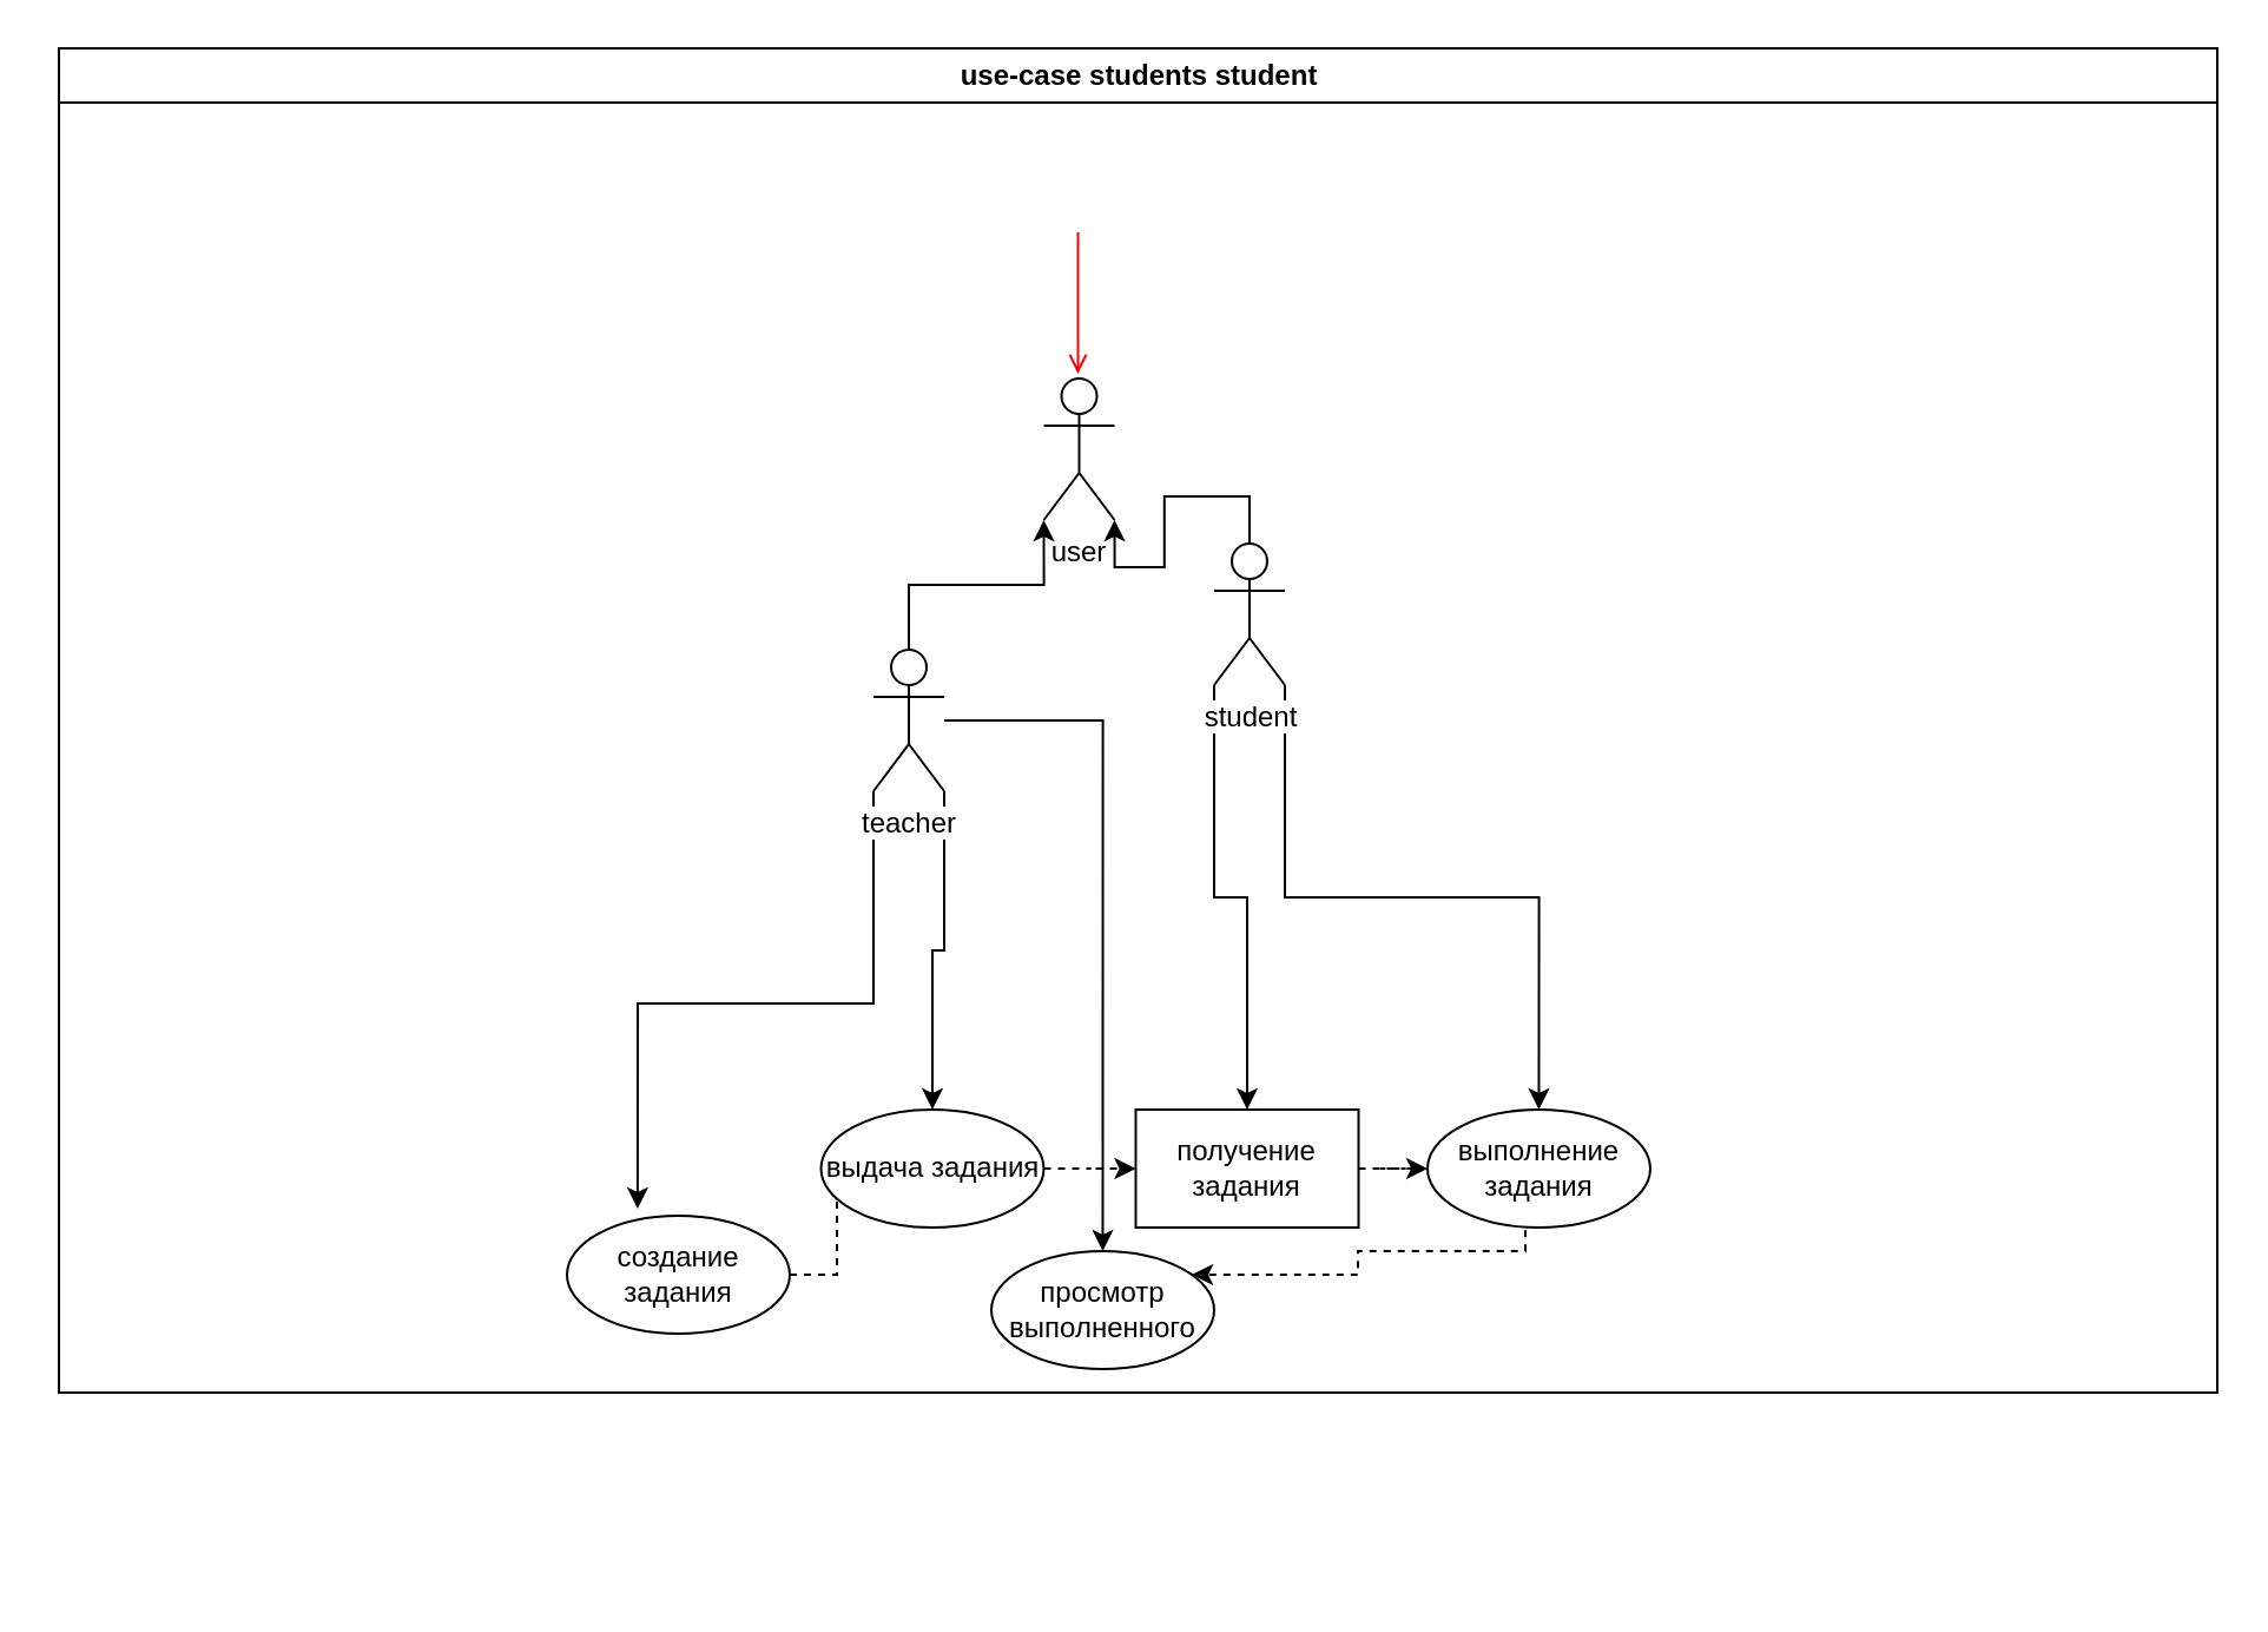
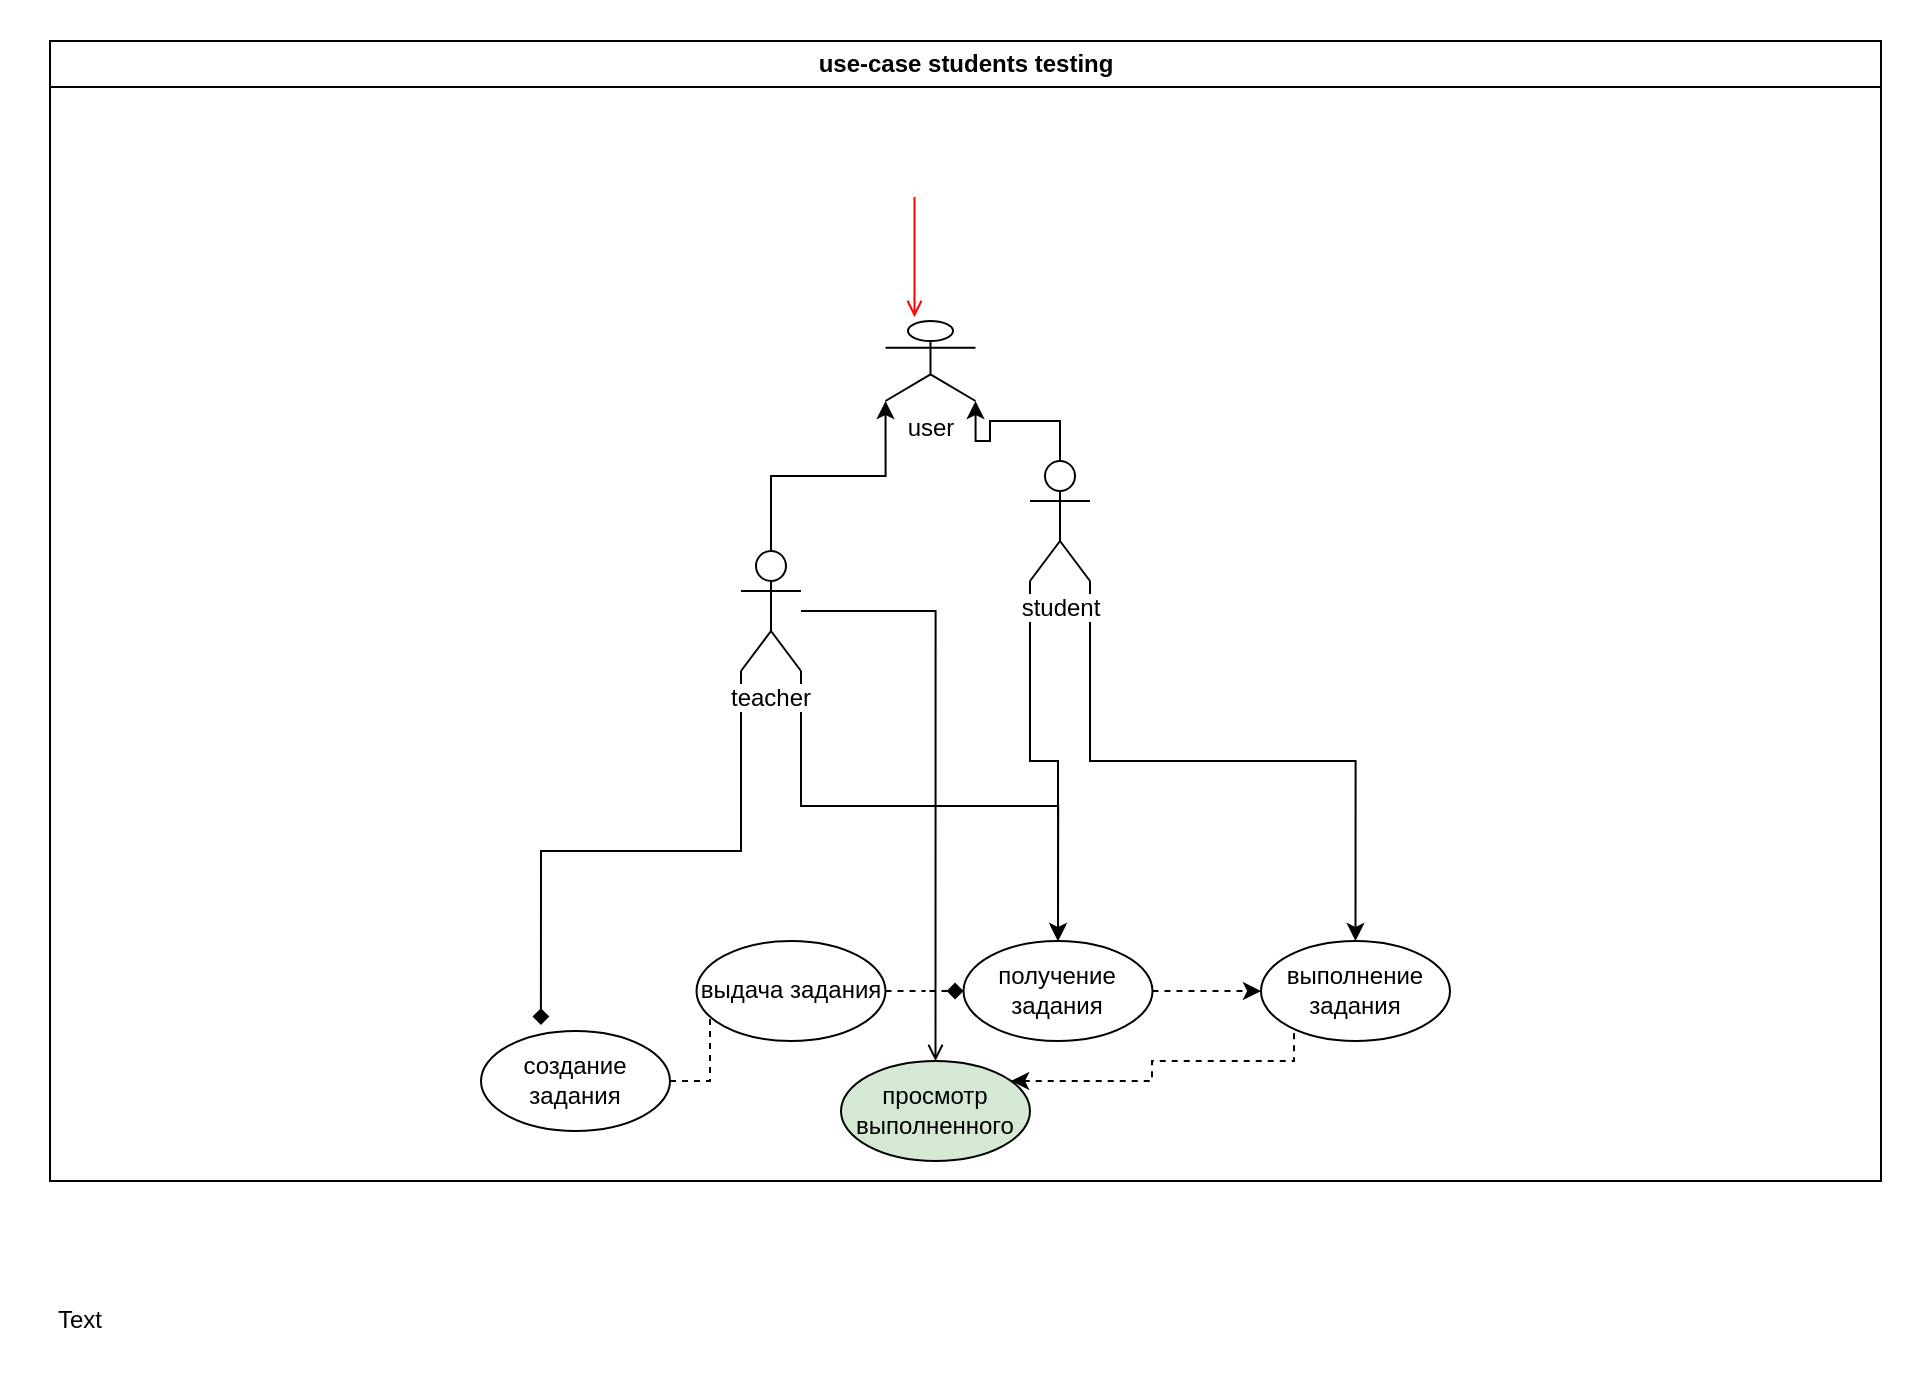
  <mxCell id="0" />
  <mxCell id="1" parent="0" />
- <mxCell id="2" value="use-case students student" style="swimlane;whiteSpace=wrap" parent="1" vertex="1"><mxGeometry x="24.5" y="20" width="915.5" height="570" as="geometry" /></mxCell>
+ <mxCell id="2" value="use-case students testing" style="swimlane;whiteSpace=wrap" parent="1" vertex="1"><mxGeometry x="24.5" y="20" width="915.5" height="570" as="geometry" /></mxCell>
  <mxCell id="3" value="" style="endArrow=open;strokeColor=#FF0000;endFill=1;rounded=0" parent="2" edge="1"><mxGeometry relative="1" as="geometry"><mxPoint x="432.25" y="78" as="sourcePoint" /><mxPoint x="432.25" y="138" as="targetPoint" /></mxGeometry></mxCell>
- <mxCell id="4" value="user" style="shape=umlActor;verticalLabelPosition=bottom;labelBackgroundColor=#ffffff;verticalAlign=top;html=1;outlineConnect=0;" vertex="1" parent="2"><mxGeometry x="417.75" y="140" width="30" height="60" as="geometry" /></mxCell>
- <mxCell id="5" style="edgeStyle=orthogonalEdgeStyle;rounded=0;orthogonalLoop=1;jettySize=auto;html=1;exitX=0;exitY=1;exitDx=0;exitDy=0;exitPerimeter=0;entryX=0.5;entryY=0;entryDx=0;entryDy=0;" edge="1" parent="2" source="8" target="21"><mxGeometry relative="1" as="geometry" /></mxCell>
+ <mxCell id="4" value="user" style="shape=umlActor;verticalLabelPosition=bottom;labelBackgroundColor=#ffffff;verticalAlign=top;html=1;outlineConnect=0;" vertex="1" parent="2"><mxGeometry x="417.75" y="140" width="45" height="40" as="geometry" /></mxCell>
+ <mxCell id="5" style="edgeStyle=orthogonalEdgeStyle;rounded=0;orthogonalLoop=1;jettySize=auto;html=1;exitX=0;exitY=1;exitDx=0;exitDy=0;exitPerimeter=0;entryX=0.5;entryY=0;entryDx=0;entryDy=0;endArrow=open;" edge="1" parent="2" source="8" target="21"><mxGeometry relative="1" as="geometry" /></mxCell>
  <mxCell id="6" style="edgeStyle=orthogonalEdgeStyle;rounded=0;orthogonalLoop=1;jettySize=auto;html=1;exitX=1;exitY=1;exitDx=0;exitDy=0;exitPerimeter=0;entryX=0.5;entryY=0;entryDx=0;entryDy=0;" edge="1" parent="2" source="8" target="19"><mxGeometry relative="1" as="geometry" /></mxCell>
  <mxCell id="7" style="edgeStyle=orthogonalEdgeStyle;rounded=0;orthogonalLoop=1;jettySize=auto;html=1;exitX=0.5;exitY=0;exitDx=0;exitDy=0;exitPerimeter=0;entryX=1;entryY=1;entryDx=0;entryDy=0;entryPerimeter=0;" edge="1" parent="2" source="8" target="4"><mxGeometry relative="1" as="geometry" /></mxCell>
  <mxCell id="8" value="student" style="shape=umlActor;verticalLabelPosition=bottom;labelBackgroundColor=#ffffff;verticalAlign=top;html=1;outlineConnect=0;" vertex="1" parent="2"><mxGeometry x="490" y="210" width="30" height="60" as="geometry" /></mxCell>
- <mxCell id="9" style="edgeStyle=orthogonalEdgeStyle;rounded=0;orthogonalLoop=1;jettySize=auto;html=1;exitX=0;exitY=1;exitDx=0;exitDy=0;exitPerimeter=0;entryX=0.317;entryY=-0.06;entryDx=0;entryDy=0;entryPerimeter=0;" edge="1" parent="2" source="13" target="15"><mxGeometry relative="1" as="geometry" /></mxCell>
- <mxCell id="10" style="edgeStyle=orthogonalEdgeStyle;rounded=0;orthogonalLoop=1;jettySize=auto;html=1;exitX=1;exitY=1;exitDx=0;exitDy=0;exitPerimeter=0;entryX=0.5;entryY=0;entryDx=0;entryDy=0;" edge="1" parent="2" source="13" target="17"><mxGeometry relative="1" as="geometry" /></mxCell>
+ <mxCell id="9" style="edgeStyle=orthogonalEdgeStyle;rounded=0;orthogonalLoop=1;jettySize=auto;html=1;exitX=0;exitY=1;exitDx=0;exitDy=0;exitPerimeter=0;entryX=0.317;entryY=-0.06;entryDx=0;entryDy=0;entryPerimeter=0;endArrow=diamond;" edge="1" parent="2" source="13" target="15"><mxGeometry relative="1" as="geometry" /></mxCell>
+ <mxCell id="10" style="edgeStyle=orthogonalEdgeStyle;rounded=0;orthogonalLoop=1;jettySize=auto;html=1;exitX=1;exitY=1;exitDx=0;exitDy=0;exitPerimeter=0;" edge="1" parent="2" source="13" target="21"><mxGeometry relative="1" as="geometry" /></mxCell>
  <mxCell id="11" style="edgeStyle=orthogonalEdgeStyle;rounded=0;orthogonalLoop=1;jettySize=auto;html=1;exitX=0.5;exitY=0;exitDx=0;exitDy=0;exitPerimeter=0;entryX=0;entryY=1;entryDx=0;entryDy=0;entryPerimeter=0;" edge="1" parent="2" source="13" target="4"><mxGeometry relative="1" as="geometry" /></mxCell>
- <mxCell id="12" style="edgeStyle=orthogonalEdgeStyle;rounded=0;orthogonalLoop=1;jettySize=auto;html=1;entryX=0.5;entryY=0;entryDx=0;entryDy=0;" edge="1" parent="2" source="13" target="22"><mxGeometry relative="1" as="geometry" /></mxCell>
+ <mxCell id="12" style="edgeStyle=orthogonalEdgeStyle;rounded=0;orthogonalLoop=1;jettySize=auto;html=1;entryX=0.5;entryY=0;entryDx=0;entryDy=0;endArrow=open;" edge="1" parent="2" source="13" target="22"><mxGeometry relative="1" as="geometry" /></mxCell>
  <mxCell id="13" value="teacher" style="shape=umlActor;verticalLabelPosition=bottom;labelBackgroundColor=#ffffff;verticalAlign=top;html=1;outlineConnect=0;" vertex="1" parent="2"><mxGeometry x="345.5" y="255" width="30" height="60" as="geometry" /></mxCell>
  <mxCell id="14" value="" style="edgeStyle=orthogonalEdgeStyle;rounded=0;orthogonalLoop=1;jettySize=auto;html=1;dashed=1;" edge="1" parent="2" source="15" target="17"><mxGeometry relative="1" as="geometry" /></mxCell>
  <mxCell id="15" value="создание задания" style="ellipse;whiteSpace=wrap;html=1;" vertex="1" parent="2"><mxGeometry x="215.5" y="495" width="94.5" height="50" as="geometry" /></mxCell>
- <mxCell id="16" value="" style="edgeStyle=orthogonalEdgeStyle;rounded=0;orthogonalLoop=1;jettySize=auto;html=1;dashed=1;" edge="1" parent="2" source="17" target="21"><mxGeometry relative="1" as="geometry" /></mxCell>
+ <mxCell id="16" value="" style="edgeStyle=orthogonalEdgeStyle;rounded=0;orthogonalLoop=1;jettySize=auto;html=1;dashed=1;endArrow=diamond;" edge="1" parent="2" source="17" target="21"><mxGeometry relative="1" as="geometry" /></mxCell>
  <mxCell id="17" value="выдача задания" style="ellipse;whiteSpace=wrap;html=1;" vertex="1" parent="2"><mxGeometry x="323.25" y="450" width="94.5" height="50" as="geometry" /></mxCell>
  <mxCell id="18" style="edgeStyle=orthogonalEdgeStyle;rounded=0;orthogonalLoop=1;jettySize=auto;html=1;exitX=0;exitY=1;exitDx=0;exitDy=0;dashed=1;" edge="1" parent="2" source="19" target="22"><mxGeometry relative="1" as="geometry"><Array as="points"><mxPoint x="622" y="493" /><mxPoint x="622" y="510" /><mxPoint x="551" y="510" /><mxPoint x="551" y="520" /></Array></mxGeometry></mxCell>
- <mxCell id="19" value="выполнение задания" style="ellipse;whiteSpace=wrap;html=1;" vertex="1" parent="2"><mxGeometry x="580.5" y="450" width="94.5" height="50" as="geometry" /></mxCell>
+ <mxCell id="19" value="выполнение задания" style="ellipse;whiteSpace=wrap;html=1;" vertex="1" parent="2"><mxGeometry x="605.5" y="450" width="94.5" height="50" as="geometry" /></mxCell>
  <mxCell id="20" value="" style="edgeStyle=orthogonalEdgeStyle;rounded=0;orthogonalLoop=1;jettySize=auto;html=1;dashed=1;" edge="1" parent="2" source="21" target="19"><mxGeometry relative="1" as="geometry" /></mxCell>
- <mxCell id="21" value="получение задания" style="whiteSpace=wrap;html=1;rounded=0;" vertex="1" parent="2"><mxGeometry x="456.75" y="450" width="94.5" height="50" as="geometry" /></mxCell>
- <mxCell id="22" value="просмотр выполненного" style="ellipse;whiteSpace=wrap;html=1;" vertex="1" parent="2"><mxGeometry x="395.5" y="510" width="94.5" height="50" as="geometry" /></mxCell>
+ <mxCell id="21" value="получение задания" style="ellipse;whiteSpace=wrap;html=1;" vertex="1" parent="2"><mxGeometry x="456.75" y="450" width="94.5" height="50" as="geometry" /></mxCell>
+ <mxCell id="22" value="просмотр выполненного" style="ellipse;whiteSpace=wrap;html=1;fillColor=#d5e8d4;" vertex="1" parent="2"><mxGeometry x="395.5" y="510" width="94.5" height="50" as="geometry" /></mxCell>
+ <mxCell id="23" value="Text" style="text;html=1;strokeColor=none;fillColor=none;align=center;verticalAlign=middle;whiteSpace=wrap;rounded=0;" vertex="1" parent="1"><mxGeometry x="20" y="650" width="40" height="20" as="geometry" /></mxCell>
